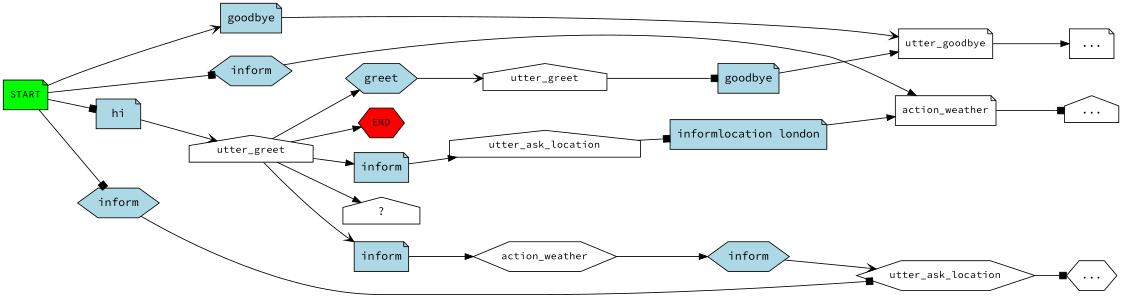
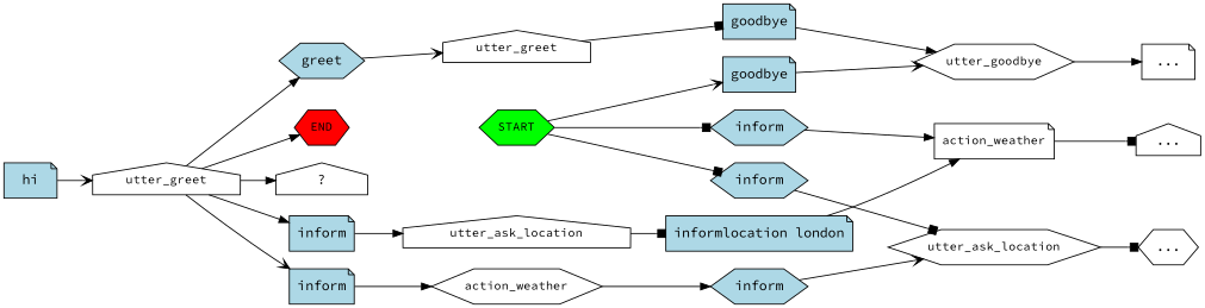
  digraph {
    fontname="Source Code Pro"
    rankdir=LR
    node [fontname="Source Code Pro" shape=note style=filled]
    edge [arrowhead=normal fontname="Source Code Pro"]
-   n1 [fillcolor=green fontsize=12 label=START]
+   n1 [fillcolor=green fontsize=12 label=START shape=hexagon]
    n2 [fillcolor=lightblue label=hi]
    n3 [fillcolor=lightblue label=goodbye]
    n4 [fillcolor=lightblue label=inform shape=hexagon]
    n5 [fillcolor=lightblue label=inform shape=hexagon]
    n6 [fontsize=12 label=utter_greet shape=house style=""]
-   n7 [fontsize=12 label=utter_goodbye style=""]
+   n7 [fontsize=12 label=utter_goodbye shape=hexagon style=""]
    n8 [fontsize=12 label=utter_ask_location shape=hexagon style=""]
    n9 [fontsize=12 label=action_weather style=""]
    n10 [fillcolor=red fontsize=12 label=END shape=hexagon]
    n11 [label="  ?  " shape=house style=""]
    n12 [fillcolor=lightblue label=greet shape=hexagon]
    n13 [fillcolor=lightblue label=inform]
    n14 [fillcolor=lightblue label=inform]
    n15 [fontsize=12 label=utter_greet shape=house style=""]
    n16 [fontsize=12 label=utter_ask_location shape=house style=""]
    n17 [fontsize=12 label=action_weather shape=hexagon style=""]
    n18 [label="..." style=""]
    n19 [label="..." shape=hexagon style=""]
    n20 [label="..." shape=house style=""]
    n21 [fillcolor=lightblue label=goodbye]
    n22 [fillcolor=lightblue label="informlocation london"]
    n23 [fillcolor=lightblue label=inform shape=hexagon]
-   n1 -> n2 [arrowhead=box]
    n1 -> n3 [arrowhead=vee]
    n1 -> n4 [arrowhead=box]
    n1 -> n5 [arrowhead=box]
    n2 -> n6 [arrowhead=vee]
    n3 -> n7 [arrowhead=vee]
    n4 -> n8 [arrowhead=box]
    n5 -> n9
    n6 -> n10
    n6 -> n11
    n6 -> n12
    n6 -> n13
    n6 -> n14 [arrowhead=vee]
    n7 -> n18
    n8 -> n19 [arrowhead=box]
    n9 -> n20 [arrowhead=box]
    n12 -> n15 [arrowhead=vee]
    n13 -> n16
    n14 -> n17
    n15 -> n21 [arrowhead=box]
    n16 -> n22 [arrowhead=box]
    n17 -> n23
    n21 -> n7
    n22 -> n9
    n23 -> n8 [arrowhead=vee]
  }
